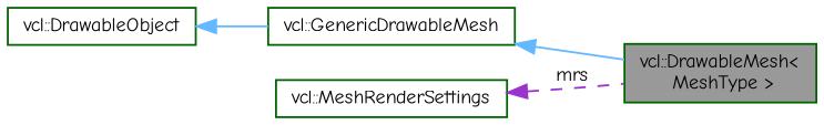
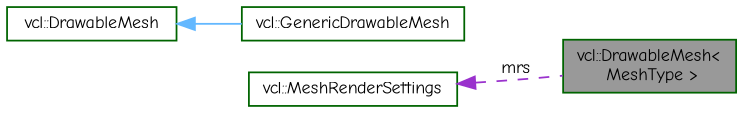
  digraph {
    fontname="Comic Neue"
    rankdir=LR
    node [color=darkgreen fillcolor=white fontname="Comic Neue" fontsize=10 shape=box style=filled]
    edge [color=steelblue1 dir=back fontname="Comic Neue" fontsize=10 labelfontname=Helvetica labelfontsize=10 style=solid]
    n1 [fillcolor=grey60 fontcolor=black height=0.2 label="vcl::DrawableMesh\<\l MeshType \>" width=0.4]
    n2 [height=0.2 label="vcl::GenericDrawableMesh" width=0.4]
-   n3 [height=0.2 label="vcl::DrawableObject" width=0.4]
+   n3 [height=0.2 label="vcl::DrawableMesh" width=0.4]
    n4 [height=0.2 label="vcl::MeshRenderSettings" width=0.4]
-   n2 -> n1
    n3 -> n2
    n4 -> n1 [color=darkorchid3 label=" mrs" style=dashed]
  }
